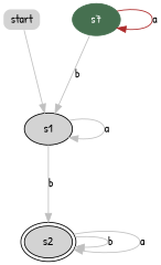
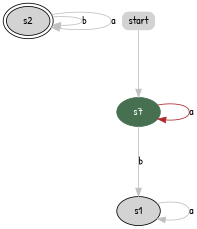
  digraph {
    fontname="Patrick Hand"
    nodesep=0.5
    rankdir=TB
    ranksep=1
    node [fontname="Patrick Hand" style="rounded,filled"]
    edge [color=gray fontname="Patrick Hand"]
    s2 [peripheries=2]
    start [height=.0 shape=none width=.0]
    n3 [color="#467050" fontcolor=white label=s7]
    s1
    s2 -> s2 [label=b]
    s2 -> s2 [label=a]
-   start -> s1
+   start -> n3
    n3 -> n3 [color="#ad2a2a" label=a]
    n3 -> s1 [label=b]
-   s1 -> s2 [label=b]
    s1 -> s1 [label=a]
  }
